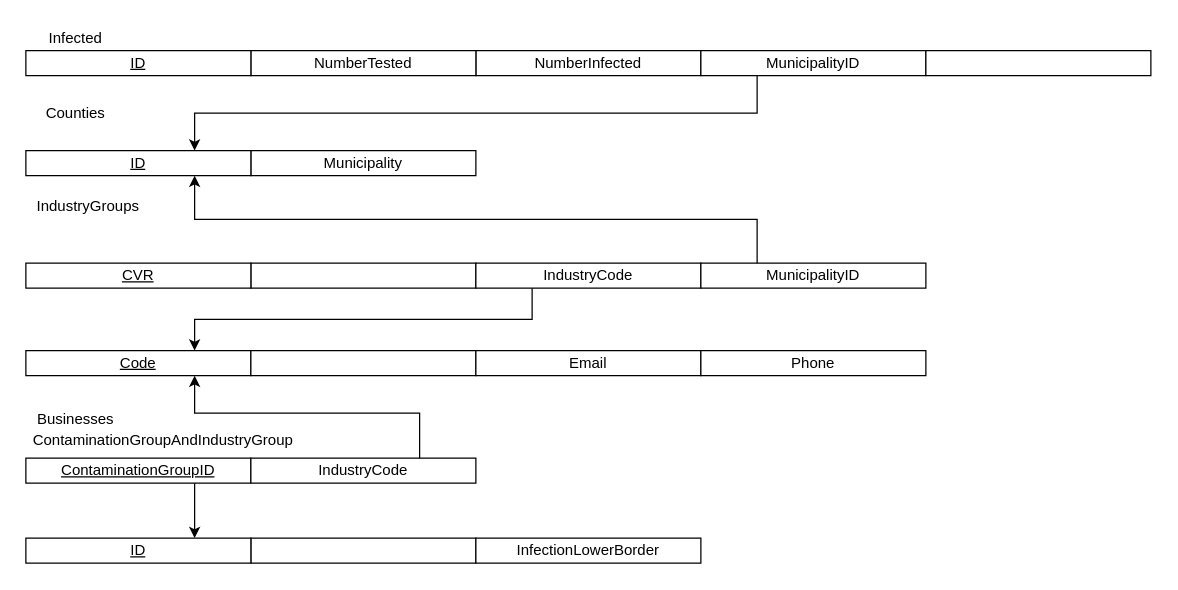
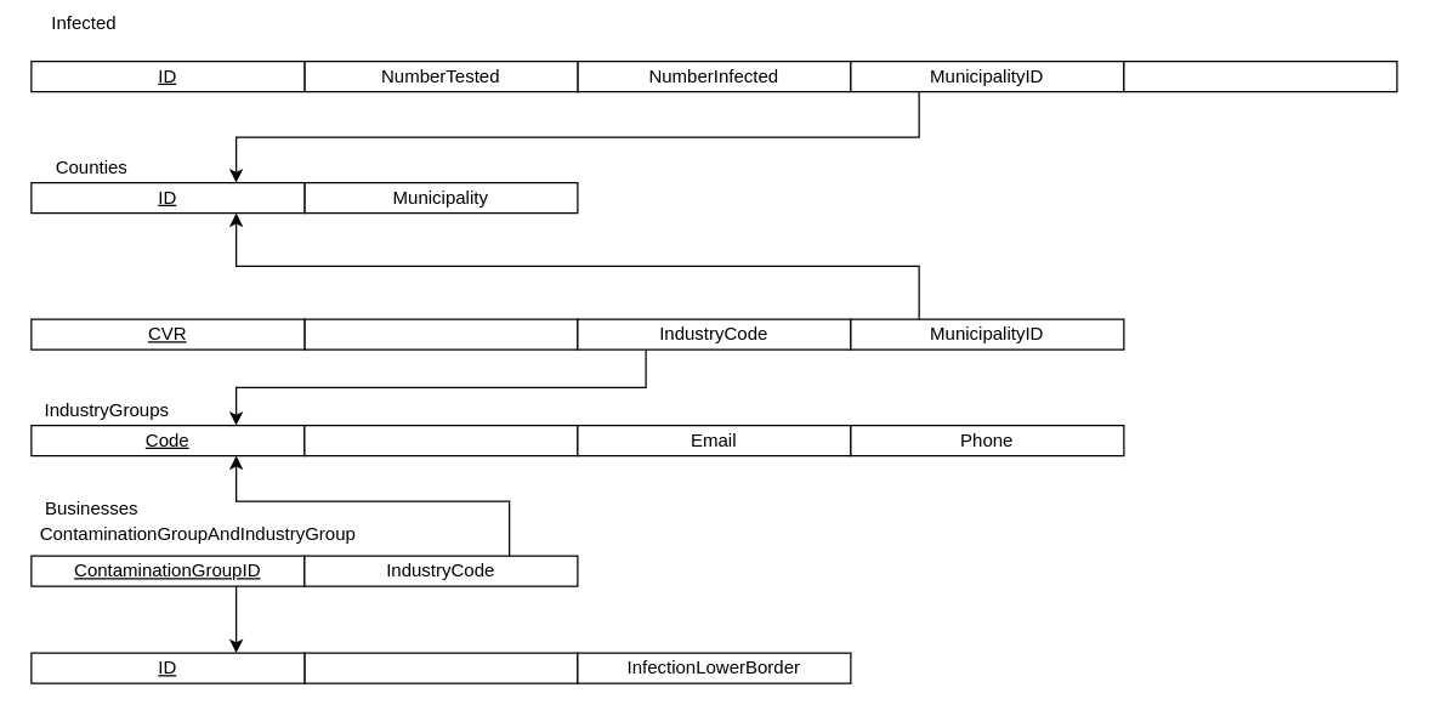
  <mxCell id="0" />
  <mxCell id="1" parent="0" />
  <mxCell id="2" value="" style="group" parent="1" vertex="1" connectable="0"><mxGeometry x="380" y="40" width="180" height="20" as="geometry" /></mxCell>
  <mxCell id="3" value="" style="rounded=0;whiteSpace=wrap;html=1;" parent="2" vertex="1"><mxGeometry width="180" height="20" as="geometry" /></mxCell>
  <mxCell id="4" value="NumberInfected" style="text;html=1;strokeColor=none;fillColor=none;align=center;verticalAlign=middle;whiteSpace=wrap;rounded=0;" parent="2" vertex="1"><mxGeometry x="70" width="40" height="20" as="geometry" /></mxCell>
  <mxCell id="5" value="" style="group" parent="1" vertex="1" connectable="0"><mxGeometry x="200" y="40" width="180" height="20" as="geometry" /></mxCell>
  <mxCell id="6" value="" style="rounded=0;whiteSpace=wrap;html=1;" parent="5" vertex="1"><mxGeometry width="180" height="20" as="geometry" /></mxCell>
  <mxCell id="7" value="NumberTested" style="text;html=1;strokeColor=none;fillColor=none;align=center;verticalAlign=middle;whiteSpace=wrap;rounded=0;" parent="5" vertex="1"><mxGeometry x="70" width="40" height="20" as="geometry" /></mxCell>
  <mxCell id="8" value="" style="group" parent="1" vertex="1" connectable="0"><mxGeometry x="20" y="40" width="180" height="20" as="geometry" /></mxCell>
  <mxCell id="9" value="" style="rounded=0;whiteSpace=wrap;html=1;" parent="8" vertex="1"><mxGeometry width="180" height="20" as="geometry" /></mxCell>
  <mxCell id="10" value="&lt;u&gt;ID&lt;/u&gt;" style="text;html=1;strokeColor=none;fillColor=none;align=center;verticalAlign=middle;whiteSpace=wrap;rounded=0;" parent="8" vertex="1"><mxGeometry x="70" width="40" height="20" as="geometry" /></mxCell>
  <mxCell id="11" value="" style="group" parent="1" vertex="1" connectable="0"><mxGeometry x="200" y="120" width="180" height="20" as="geometry" /></mxCell>
  <mxCell id="12" value="" style="rounded=0;whiteSpace=wrap;html=1;" parent="11" vertex="1"><mxGeometry width="180" height="20" as="geometry" /></mxCell>
  <mxCell id="13" value="Municipality" style="text;html=1;strokeColor=none;fillColor=none;align=center;verticalAlign=middle;whiteSpace=wrap;rounded=0;" parent="11" vertex="1"><mxGeometry x="70" width="40" height="20" as="geometry" /></mxCell>
  <mxCell id="14" value="" style="group" parent="1" vertex="1" connectable="0"><mxGeometry x="20" y="120" width="180" height="20" as="geometry" /></mxCell>
  <mxCell id="15" value="" style="rounded=0;whiteSpace=wrap;html=1;" parent="14" vertex="1"><mxGeometry width="180" height="20" as="geometry" /></mxCell>
  <mxCell id="16" value="&lt;u&gt;ID&lt;/u&gt;" style="text;html=1;strokeColor=none;fillColor=none;align=center;verticalAlign=middle;whiteSpace=wrap;rounded=0;" parent="14" vertex="1"><mxGeometry x="70" width="40" height="20" as="geometry" /></mxCell>
  <mxCell id="17" value="" style="group" parent="1" vertex="1" connectable="0"><mxGeometry x="560" y="40" width="180" height="20" as="geometry" /></mxCell>
  <mxCell id="18" value="" style="rounded=0;whiteSpace=wrap;html=1;" parent="17" vertex="1"><mxGeometry width="180" height="20" as="geometry" /></mxCell>
  <mxCell id="19" value="MunicipalityID" style="text;html=1;strokeColor=none;fillColor=none;align=center;verticalAlign=middle;whiteSpace=wrap;rounded=0;" parent="17" vertex="1"><mxGeometry x="70" width="40" height="20" as="geometry" /></mxCell>
  <mxCell id="20" value="" style="group" parent="1" vertex="1" connectable="0"><mxGeometry x="740" y="40" width="180" height="20" as="geometry" /></mxCell>
  <mxCell id="21" value="" style="rounded=0;whiteSpace=wrap;html=1;" parent="20" vertex="1"><mxGeometry width="180" height="20" as="geometry" /></mxCell>
- <mxCell id="22" value="Counties" style="text;html=1;strokeColor=none;fillColor=none;align=center;verticalAlign=middle;whiteSpace=wrap;rounded=0;" parent="1" vertex="1"><mxGeometry x="20" y="80" width="80" height="20" as="geometry" /></mxCell>
- <mxCell id="23" value="Infected" style="text;html=1;strokeColor=none;fillColor=none;align=center;verticalAlign=middle;whiteSpace=wrap;rounded=0;" parent="1" vertex="1"><mxGeometry x="20" y="20" width="80" height="20" as="geometry" /></mxCell>
+ <mxCell id="22" value="Counties" style="text;html=1;strokeColor=none;fillColor=none;align=center;verticalAlign=middle;whiteSpace=wrap;rounded=0;" parent="1" vertex="1"><mxGeometry x="20" y="100" width="80" height="20" as="geometry" /></mxCell>
+ <mxCell id="23" value="Infected" style="text;html=1;strokeColor=none;fillColor=none;align=center;verticalAlign=middle;whiteSpace=wrap;rounded=0;" parent="1" vertex="1"><mxGeometry x="15" y="5" width="80" height="20" as="geometry" /></mxCell>
  <mxCell id="24" value="" style="group" parent="1" vertex="1" connectable="0"><mxGeometry x="200" y="210" width="180" height="20" as="geometry" /></mxCell>
  <mxCell id="25" value="" style="rounded=0;whiteSpace=wrap;html=1;" parent="24" vertex="1"><mxGeometry width="180" height="20" as="geometry" /></mxCell>
  <mxCell id="26" value="" style="group" parent="1" vertex="1" connectable="0"><mxGeometry x="380" y="210" width="180" height="20" as="geometry" /></mxCell>
  <mxCell id="27" value="" style="rounded=0;whiteSpace=wrap;html=1;" parent="26" vertex="1"><mxGeometry width="180" height="20" as="geometry" /></mxCell>
  <mxCell id="28" value="IndustryCode" style="text;html=1;strokeColor=none;fillColor=none;align=center;verticalAlign=middle;whiteSpace=wrap;rounded=0;" parent="26" vertex="1"><mxGeometry x="70" width="40" height="20" as="geometry" /></mxCell>
  <mxCell id="29" value="" style="group" parent="1" vertex="1" connectable="0"><mxGeometry x="20" y="210" width="180" height="20" as="geometry" /></mxCell>
  <mxCell id="30" value="" style="rounded=0;whiteSpace=wrap;html=1;" parent="29" vertex="1"><mxGeometry width="180" height="20" as="geometry" /></mxCell>
  <mxCell id="31" value="&lt;u&gt;CVR&lt;/u&gt;" style="text;html=1;strokeColor=none;fillColor=none;align=center;verticalAlign=middle;whiteSpace=wrap;rounded=0;" parent="29" vertex="1"><mxGeometry x="70" width="40" height="20" as="geometry" /></mxCell>
  <mxCell id="32" value="" style="group" parent="1" vertex="1" connectable="0"><mxGeometry x="20" y="280" width="180" height="20" as="geometry" /></mxCell>
  <mxCell id="33" value="" style="rounded=0;whiteSpace=wrap;html=1;" parent="32" vertex="1"><mxGeometry width="180" height="20" as="geometry" /></mxCell>
  <mxCell id="34" value="&lt;u&gt;Code&lt;/u&gt;" style="text;html=1;strokeColor=none;fillColor=none;align=center;verticalAlign=middle;whiteSpace=wrap;rounded=0;" parent="32" vertex="1"><mxGeometry x="70" width="40" height="20" as="geometry" /></mxCell>
  <mxCell id="35" value="" style="group" parent="1" vertex="1" connectable="0"><mxGeometry x="200" y="280" width="180" height="20" as="geometry" /></mxCell>
  <mxCell id="36" value="" style="rounded=0;whiteSpace=wrap;html=1;" parent="35" vertex="1"><mxGeometry width="180" height="20" as="geometry" /></mxCell>
  <mxCell id="37" value="Businesses" style="text;html=1;strokeColor=none;fillColor=none;align=center;verticalAlign=middle;whiteSpace=wrap;rounded=0;" parent="1" vertex="1"><mxGeometry x="20" y="325" width="80" height="20" as="geometry" /></mxCell>
- <mxCell id="38" value="IndustryGroups" style="text;html=1;strokeColor=none;fillColor=none;align=center;verticalAlign=middle;whiteSpace=wrap;rounded=0;" parent="1" vertex="1"><mxGeometry x="30" y="155" width="80" height="20" as="geometry" /></mxCell>
+ <mxCell id="38" value="IndustryGroups" style="text;html=1;strokeColor=none;fillColor=none;align=center;verticalAlign=middle;whiteSpace=wrap;rounded=0;" parent="1" vertex="1"><mxGeometry x="30" y="260" width="80" height="20" as="geometry" /></mxCell>
  <mxCell id="39" style="edgeStyle=orthogonalEdgeStyle;rounded=0;orthogonalLoop=1;jettySize=auto;html=1;exitX=0.25;exitY=1;exitDx=0;exitDy=0;entryX=0.75;entryY=0;entryDx=0;entryDy=0;" parent="1" source="27" target="33" edge="1"><mxGeometry relative="1" as="geometry" /></mxCell>
  <mxCell id="40" value="" style="group" parent="1" vertex="1" connectable="0"><mxGeometry x="200" y="430" width="180" height="20" as="geometry" /></mxCell>
  <mxCell id="41" value="" style="rounded=0;whiteSpace=wrap;html=1;" parent="40" vertex="1"><mxGeometry width="180" height="20" as="geometry" /></mxCell>
  <mxCell id="42" value="" style="group" parent="1" vertex="1" connectable="0"><mxGeometry x="20" y="430" width="180" height="20" as="geometry" /></mxCell>
  <mxCell id="43" value="" style="rounded=0;whiteSpace=wrap;html=1;" parent="42" vertex="1"><mxGeometry width="180" height="20" as="geometry" /></mxCell>
  <mxCell id="44" value="&lt;u&gt;ID&lt;/u&gt;" style="text;html=1;strokeColor=none;fillColor=none;align=center;verticalAlign=middle;whiteSpace=wrap;rounded=0;" parent="42" vertex="1"><mxGeometry x="70" width="40" height="20" as="geometry" /></mxCell>
  <mxCell id="45" value="" style="group" parent="1" vertex="1" connectable="0"><mxGeometry x="20" y="366" width="180" height="20" as="geometry" /></mxCell>
  <mxCell id="46" value="" style="rounded=0;whiteSpace=wrap;html=1;" parent="45" vertex="1"><mxGeometry width="180" height="20" as="geometry" /></mxCell>
  <mxCell id="47" value="&lt;u&gt;ContaminationGroupID&lt;/u&gt;" style="text;html=1;strokeColor=none;fillColor=none;align=center;verticalAlign=middle;whiteSpace=wrap;rounded=0;" parent="45" vertex="1"><mxGeometry x="70" width="40" height="20" as="geometry" /></mxCell>
  <mxCell id="48" value="" style="group" parent="1" vertex="1" connectable="0"><mxGeometry x="380" y="430" width="180" height="20" as="geometry" /></mxCell>
  <mxCell id="49" value="" style="rounded=0;whiteSpace=wrap;html=1;" parent="48" vertex="1"><mxGeometry width="180" height="20" as="geometry" /></mxCell>
  <mxCell id="50" value="InfectionLowerBorder" style="text;html=1;strokeColor=none;fillColor=none;align=center;verticalAlign=middle;whiteSpace=wrap;rounded=0;" parent="48" vertex="1"><mxGeometry x="70" width="40" height="20" as="geometry" /></mxCell>
  <mxCell id="51" value="" style="group" parent="1" vertex="1" connectable="0"><mxGeometry x="200" y="366" width="180" height="20" as="geometry" /></mxCell>
  <mxCell id="52" value="" style="rounded=0;whiteSpace=wrap;html=1;" parent="51" vertex="1"><mxGeometry width="180" height="20" as="geometry" /></mxCell>
  <mxCell id="53" value="IndustryCode" style="text;html=1;strokeColor=none;fillColor=none;align=center;verticalAlign=middle;whiteSpace=wrap;rounded=0;" parent="51" vertex="1"><mxGeometry x="70" width="40" height="20" as="geometry" /></mxCell>
  <mxCell id="54" value="ContaminationGroupAndIndustryGroup" style="text;html=1;strokeColor=none;fillColor=none;align=center;verticalAlign=middle;whiteSpace=wrap;rounded=0;" parent="1" vertex="1"><mxGeometry x="110" y="342" width="40" height="20" as="geometry" /></mxCell>
  <mxCell id="55" style="edgeStyle=orthogonalEdgeStyle;rounded=0;orthogonalLoop=1;jettySize=auto;html=1;exitX=0.75;exitY=0;exitDx=0;exitDy=0;entryX=0.75;entryY=1;entryDx=0;entryDy=0;" parent="1" source="52" target="33" edge="1"><mxGeometry relative="1" as="geometry"><Array as="points"><mxPoint x="335" y="330" /><mxPoint x="155" y="330" /></Array></mxGeometry></mxCell>
  <mxCell id="56" style="edgeStyle=orthogonalEdgeStyle;rounded=0;orthogonalLoop=1;jettySize=auto;html=1;exitX=0.75;exitY=1;exitDx=0;exitDy=0;entryX=0.75;entryY=0;entryDx=0;entryDy=0;" parent="1" source="46" target="43" edge="1"><mxGeometry relative="1" as="geometry" /></mxCell>
  <mxCell id="57" value="" style="group" parent="1" vertex="1" connectable="0"><mxGeometry x="380" y="280" width="180" height="20" as="geometry" /></mxCell>
  <mxCell id="58" value="" style="rounded=0;whiteSpace=wrap;html=1;" parent="57" vertex="1"><mxGeometry width="180" height="20" as="geometry" /></mxCell>
  <mxCell id="59" value="Email" style="text;html=1;strokeColor=none;fillColor=none;align=center;verticalAlign=middle;whiteSpace=wrap;rounded=0;" parent="57" vertex="1"><mxGeometry x="70" width="40" height="20" as="geometry" /></mxCell>
  <mxCell id="60" value="" style="group" parent="1" vertex="1" connectable="0"><mxGeometry x="560" y="210" width="180" height="20" as="geometry" /></mxCell>
  <mxCell id="61" value="" style="rounded=0;whiteSpace=wrap;html=1;" parent="60" vertex="1"><mxGeometry width="180" height="20" as="geometry" /></mxCell>
  <mxCell id="62" value="MunicipalityID" style="text;html=1;strokeColor=none;fillColor=none;align=center;verticalAlign=middle;whiteSpace=wrap;rounded=0;" parent="60" vertex="1"><mxGeometry x="70" width="40" height="20" as="geometry" /></mxCell>
  <mxCell id="63" style="edgeStyle=orthogonalEdgeStyle;rounded=0;orthogonalLoop=1;jettySize=auto;html=1;exitX=0.25;exitY=1;exitDx=0;exitDy=0;entryX=0.75;entryY=0;entryDx=0;entryDy=0;" parent="1" source="18" target="15" edge="1"><mxGeometry relative="1" as="geometry" /></mxCell>
  <mxCell id="64" style="edgeStyle=orthogonalEdgeStyle;rounded=0;orthogonalLoop=1;jettySize=auto;html=1;exitX=0.25;exitY=0;exitDx=0;exitDy=0;entryX=0.75;entryY=1;entryDx=0;entryDy=0;" parent="1" source="61" target="15" edge="1"><mxGeometry relative="1" as="geometry" /></mxCell>
  <mxCell id="65" value="" style="group" parent="1" vertex="1" connectable="0"><mxGeometry x="560" y="280" width="180" height="20" as="geometry" /></mxCell>
  <mxCell id="66" value="" style="rounded=0;whiteSpace=wrap;html=1;" parent="65" vertex="1"><mxGeometry width="180" height="20" as="geometry" /></mxCell>
  <mxCell id="67" value="Phone" style="text;html=1;strokeColor=none;fillColor=none;align=center;verticalAlign=middle;whiteSpace=wrap;rounded=0;" parent="65" vertex="1"><mxGeometry x="70" width="40" height="20" as="geometry" /></mxCell>
